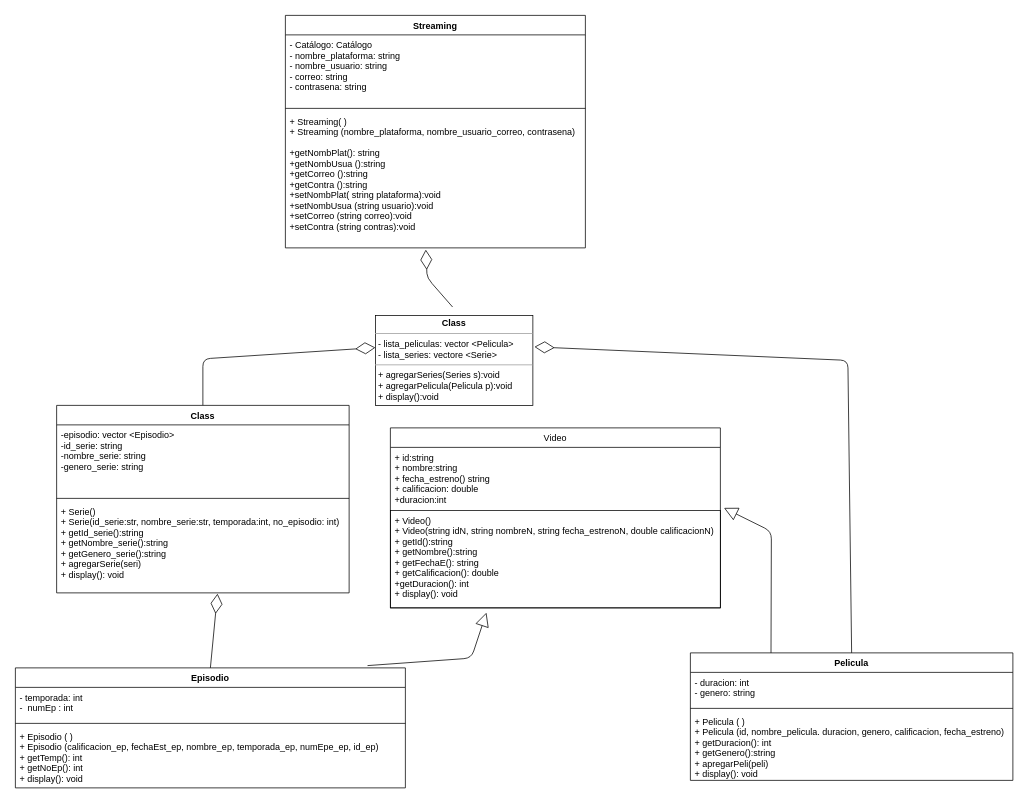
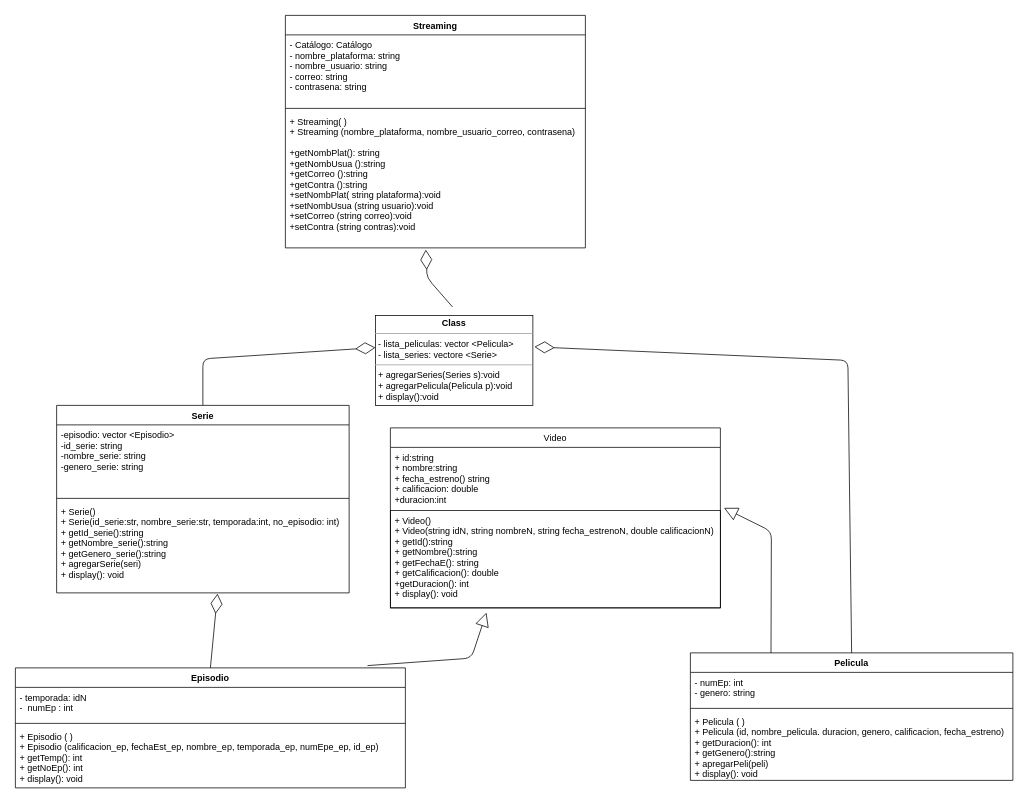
  <mxCell id="0" />
  <mxCell id="1" parent="0" />
  <mxCell id="2" value="Streaming" style="swimlane;fontStyle=1;align=center;verticalAlign=top;childLayout=stackLayout;horizontal=1;startSize=26;horizontalStack=0;resizeParent=1;resizeParentMax=0;resizeLast=0;collapsible=1;marginBottom=0;" parent="1" vertex="1"><mxGeometry x="380" y="20" width="400" height="310" as="geometry" /></mxCell>
  <mxCell id="3" value="- Catálogo: Catálogo&#10;- nombre_plataforma: string&#10;- nombre_usuario: string&#10;- correo: string&#10;- contrasena: string " style="text;strokeColor=none;fillColor=none;align=left;verticalAlign=top;spacingLeft=4;spacingRight=4;overflow=hidden;rotatable=0;points=[[0,0.5],[1,0.5]];portConstraint=eastwest;" parent="2" vertex="1"><mxGeometry y="26" width="400" height="94" as="geometry" /></mxCell>
  <mxCell id="4" value="" style="line;strokeWidth=1;fillColor=none;align=left;verticalAlign=middle;spacingTop=-1;spacingLeft=3;spacingRight=3;rotatable=0;labelPosition=right;points=[];portConstraint=eastwest;" parent="2" vertex="1"><mxGeometry y="120" width="400" height="8" as="geometry" /></mxCell>
  <mxCell id="5" value="+ Streaming( )&#10;+ Streaming (nombre_plataforma, nombre_usuario_correo, contrasena)&#10;&#10;+getNombPlat(): string&#10;+getNombUsua ():string&#10;+getCorreo ():string&#10;+getContra ():string&#10;+setNombPlat( string plataforma):void&#10;+setNombUsua (string usuario):void&#10;+setCorreo (string correo):void&#10;+setContra (string contras):void" style="text;strokeColor=none;fillColor=none;align=left;verticalAlign=top;spacingLeft=4;spacingRight=4;overflow=hidden;rotatable=0;points=[[0,0.5],[1,0.5]];portConstraint=eastwest;" parent="2" vertex="1"><mxGeometry y="128" width="400" height="182" as="geometry" /></mxCell>
  <mxCell id="6" value="Episodio" style="swimlane;fontStyle=1;align=center;verticalAlign=top;childLayout=stackLayout;horizontal=1;startSize=26;horizontalStack=0;resizeParent=1;resizeParentMax=0;resizeLast=0;collapsible=1;marginBottom=0;" parent="1" vertex="1"><mxGeometry x="20" y="890" width="520" height="160" as="geometry" /></mxCell>
- <mxCell id="7" value="- temporada: int&#10;-  numEp : int&#10;" style="text;strokeColor=none;fillColor=none;align=left;verticalAlign=top;spacingLeft=4;spacingRight=4;overflow=hidden;rotatable=0;points=[[0,0.5],[1,0.5]];portConstraint=eastwest;" parent="6" vertex="1"><mxGeometry y="26" width="520" height="44" as="geometry" /></mxCell>
+ <mxCell id="7" value="- temporada: idN&#10;-  numEp : int&#10;" style="text;strokeColor=none;fillColor=none;align=left;verticalAlign=top;spacingLeft=4;spacingRight=4;overflow=hidden;rotatable=0;points=[[0,0.5],[1,0.5]];portConstraint=eastwest;" parent="6" vertex="1"><mxGeometry y="26" width="520" height="44" as="geometry" /></mxCell>
  <mxCell id="8" value="" style="line;strokeWidth=1;fillColor=none;align=left;verticalAlign=middle;spacingTop=-1;spacingLeft=3;spacingRight=3;rotatable=0;labelPosition=right;points=[];portConstraint=eastwest;" parent="6" vertex="1"><mxGeometry y="70" width="520" height="8" as="geometry" /></mxCell>
  <mxCell id="9" value="+ Episodio ( )&#10;+ Episodio (calificacion_ep, fechaEst_ep, nombre_ep, temporada_ep, numEpe_ep, id_ep)&#10;+ getTemp(): int&#10;+ getNoEp(): int&#10;+ display(): void&#10;" style="text;strokeColor=none;fillColor=none;align=left;verticalAlign=top;spacingLeft=4;spacingRight=4;overflow=hidden;rotatable=0;points=[[0,0.5],[1,0.5]];portConstraint=eastwest;" parent="6" vertex="1"><mxGeometry y="78" width="520" height="82" as="geometry" /></mxCell>
  <mxCell id="10" value="Pelicula" style="swimlane;fontStyle=1;align=center;verticalAlign=top;childLayout=stackLayout;horizontal=1;startSize=26;horizontalStack=0;resizeParent=1;resizeParentMax=0;resizeLast=0;collapsible=1;marginBottom=0;" parent="1" vertex="1"><mxGeometry x="920" y="870" width="430" height="170" as="geometry" /></mxCell>
- <mxCell id="11" value="- duracion: int &#10;- genero: string&#10;" style="text;strokeColor=none;fillColor=none;align=left;verticalAlign=top;spacingLeft=4;spacingRight=4;overflow=hidden;rotatable=0;points=[[0,0.5],[1,0.5]];portConstraint=eastwest;" parent="10" vertex="1"><mxGeometry y="26" width="430" height="44" as="geometry" /></mxCell>
+ <mxCell id="11" value="- numEp: int &#10;- genero: string&#10;" style="text;strokeColor=none;fillColor=none;align=left;verticalAlign=top;spacingLeft=4;spacingRight=4;overflow=hidden;rotatable=0;points=[[0,0.5],[1,0.5]];portConstraint=eastwest;" parent="10" vertex="1"><mxGeometry y="26" width="430" height="44" as="geometry" /></mxCell>
  <mxCell id="12" value="" style="line;strokeWidth=1;fillColor=none;align=left;verticalAlign=middle;spacingTop=-1;spacingLeft=3;spacingRight=3;rotatable=0;labelPosition=right;points=[];portConstraint=eastwest;" parent="10" vertex="1"><mxGeometry y="70" width="430" height="8" as="geometry" /></mxCell>
  <mxCell id="13" value="+ Pelicula ( )&#10;+ Pelicula (id, nombre_pelicula. duracion, genero, calificacion, fecha_estreno)&#10;+ getDuracion(): int&#10;+ getGenero():string&#10;+ apregarPeli(peli)&#10;+ display(): void" style="text;strokeColor=none;fillColor=none;align=left;verticalAlign=top;spacingLeft=4;spacingRight=4;overflow=hidden;rotatable=0;points=[[0,0.5],[1,0.5]];portConstraint=eastwest;" parent="10" vertex="1"><mxGeometry y="78" width="430" height="92" as="geometry" /></mxCell>
  <mxCell id="14" value="" style="endArrow=diamondThin;endFill=0;endSize=24;html=1;exitX=0.5;exitY=0;exitDx=0;exitDy=0;entryX=0.55;entryY=1.009;entryDx=0;entryDy=0;entryPerimeter=0;" parent="1" source="6" target="24" edge="1"><mxGeometry width="160" relative="1" as="geometry"><mxPoint x="500" y="840" as="sourcePoint" /><mxPoint x="270.18" y="1130" as="targetPoint" /><Array as="points" /></mxGeometry></mxCell>
  <mxCell id="15" value="" style="endArrow=diamondThin;endFill=0;endSize=24;html=1;exitX=0.5;exitY=0;exitDx=0;exitDy=0;entryX=0;entryY=0.5;entryDx=0;entryDy=0;" parent="1" source="21" edge="1"><mxGeometry width="160" relative="1" as="geometry"><mxPoint x="285" y="830" as="sourcePoint" /><mxPoint x="500" y="463" as="targetPoint" /><Array as="points"><mxPoint x="270" y="478" /></Array></mxGeometry></mxCell>
  <mxCell id="16" value="" style="endArrow=diamondThin;endFill=0;endSize=24;html=1;entryX=1.01;entryY=0.35;entryDx=0;entryDy=0;exitX=0.5;exitY=0;exitDx=0;exitDy=0;entryPerimeter=0;" parent="1" source="10" target="27" edge="1"><mxGeometry width="160" relative="1" as="geometry"><mxPoint x="330" y="820" as="sourcePoint" /><mxPoint x="740" y="463" as="targetPoint" /><Array as="points"><mxPoint x="1130" y="480" /></Array></mxGeometry></mxCell>
  <mxCell id="17" value="Video" style="swimlane;fontStyle=0;childLayout=stackLayout;horizontal=1;startSize=26;fillColor=none;horizontalStack=0;resizeParent=1;resizeParentMax=0;resizeLast=0;collapsible=1;marginBottom=0;strokeColor=default;" parent="1" vertex="1"><mxGeometry x="520" y="570" width="440" height="240" as="geometry" /></mxCell>
  <mxCell id="18" value="+ id:string&#10;+ nombre:string&#10;+ fecha_estreno() string&#10;+ calificacion: double&#10;+duracion:int" style="text;strokeColor=none;fillColor=none;align=left;verticalAlign=top;spacingLeft=4;spacingRight=4;overflow=hidden;rotatable=0;points=[[0,0.5],[1,0.5]];portConstraint=eastwest;" parent="17" vertex="1"><mxGeometry y="26" width="440" height="84" as="geometry" /></mxCell>
  <mxCell id="19" value="+ Video()&#10;+ Video(string idN, string nombreN, string fecha_estrenoN, double calificacionN)&#10;+ getId():string&#10;+ getNombre():string&#10;+ getFechaE(): string&#10;+ getCalificacion(): double&#10;+getDuracion(): int&#10;+ display(): void" style="text;strokeColor=default;fillColor=none;align=left;verticalAlign=top;spacingLeft=4;spacingRight=4;overflow=hidden;rotatable=0;points=[[0,0.5],[1,0.5]];portConstraint=eastwest;" parent="17" vertex="1"><mxGeometry y="110" width="440" height="130" as="geometry" /></mxCell>
  <mxCell id="20" value="" style="endArrow=diamondThin;endFill=0;endSize=24;html=1;entryX=0.468;entryY=1.013;entryDx=0;entryDy=0;entryPerimeter=0;exitX=0.429;exitY=-0.013;exitDx=0;exitDy=0;exitPerimeter=0;" parent="1" target="5" edge="1"><mxGeometry width="160" relative="1" as="geometry"><mxPoint x="602.96" y="408.856" as="sourcePoint" /><mxPoint x="540" y="488" as="targetPoint" /><Array as="points"><mxPoint x="569" y="370" /></Array></mxGeometry></mxCell>
- <mxCell id="21" value="Class" style="swimlane;fontStyle=1;align=center;verticalAlign=top;childLayout=stackLayout;horizontal=1;startSize=26;horizontalStack=0;resizeParent=1;resizeParentMax=0;resizeLast=0;collapsible=1;marginBottom=0;" parent="1" vertex="1"><mxGeometry x="75" y="540" width="390" height="250" as="geometry" /></mxCell>
+ <mxCell id="21" value="Serie" style="swimlane;fontStyle=1;align=center;verticalAlign=top;childLayout=stackLayout;horizontal=1;startSize=26;horizontalStack=0;resizeParent=1;resizeParentMax=0;resizeLast=0;collapsible=1;marginBottom=0;" parent="1" vertex="1"><mxGeometry x="75" y="540" width="390" height="250" as="geometry" /></mxCell>
  <mxCell id="22" value="-episodio: vector &lt;Episodio&gt;&#10;-id_serie: string&#10;-nombre_serie: string&#10;-genero_serie: string" style="text;strokeColor=none;fillColor=none;align=left;verticalAlign=top;spacingLeft=4;spacingRight=4;overflow=hidden;rotatable=0;points=[[0,0.5],[1,0.5]];portConstraint=eastwest;" parent="21" vertex="1"><mxGeometry y="26" width="390" height="94" as="geometry" /></mxCell>
  <mxCell id="23" value="" style="line;strokeWidth=1;fillColor=none;align=left;verticalAlign=middle;spacingTop=-1;spacingLeft=3;spacingRight=3;rotatable=0;labelPosition=right;points=[];portConstraint=eastwest;" parent="21" vertex="1"><mxGeometry y="120" width="390" height="8" as="geometry" /></mxCell>
  <mxCell id="24" value="+ Serie()&#10;+ Serie(id_serie:str, nombre_serie:str, temporada:int, no_episodio: int)&#10;+ getId_serie():string&#10;+ getNombre_serie():string&#10;+ getGenero_serie():string&#10;+ agregarSerie(seri)&#10;+ display(): void&#10;" style="text;strokeColor=none;fillColor=none;align=left;verticalAlign=top;spacingLeft=4;spacingRight=4;overflow=hidden;rotatable=0;points=[[0,0.5],[1,0.5]];portConstraint=eastwest;" parent="21" vertex="1"><mxGeometry y="128" width="390" height="122" as="geometry" /></mxCell>
  <mxCell id="25" value="" style="endArrow=block;endSize=16;endFill=0;html=1;entryX=1.011;entryY=-0.025;entryDx=0;entryDy=0;entryPerimeter=0;exitX=0.25;exitY=0;exitDx=0;exitDy=0;" parent="1" source="10" target="19" edge="1"><mxGeometry width="160" relative="1" as="geometry"><mxPoint x="790" y="820" as="sourcePoint" /><mxPoint x="1040" y="730" as="targetPoint" /><Array as="points"><mxPoint x="1028" y="708" /></Array></mxGeometry></mxCell>
  <mxCell id="26" value="" style="endArrow=block;endSize=16;endFill=0;html=1;entryX=0.291;entryY=1.049;entryDx=0;entryDy=0;entryPerimeter=0;exitX=0.903;exitY=-0.019;exitDx=0;exitDy=0;exitPerimeter=0;" parent="1" source="6" target="19" edge="1"><mxGeometry width="160" relative="1" as="geometry"><mxPoint x="530" y="1000" as="sourcePoint" /><mxPoint x="722.31" y="707.75" as="targetPoint" /><Array as="points"><mxPoint x="628" y="877" /></Array></mxGeometry></mxCell>
  <mxCell id="27" value="&lt;p style=&quot;margin: 0px ; margin-top: 4px ; text-align: center&quot;&gt;&lt;b&gt;Class&lt;/b&gt;&lt;/p&gt;&lt;hr size=&quot;1&quot;&gt;&lt;p style=&quot;margin: 0px ; margin-left: 4px&quot;&gt;- lista_peliculas: vector &amp;lt;Pelicula&amp;gt;&lt;/p&gt;&lt;p style=&quot;margin: 0px ; margin-left: 4px&quot;&gt;- lista_series: vectore &amp;lt;Serie&amp;gt;&lt;/p&gt;&lt;hr size=&quot;1&quot;&gt;&lt;p style=&quot;margin: 0px ; margin-left: 4px&quot;&gt;+ agregarSeries(Series s):void&lt;/p&gt;&lt;p style=&quot;margin: 0px ; margin-left: 4px&quot;&gt;+ agregarPelicula(Pelicula p):void&lt;/p&gt;&lt;p style=&quot;margin: 0px ; margin-left: 4px&quot;&gt;+ display():void&lt;/p&gt;" style="verticalAlign=top;align=left;overflow=fill;fontSize=12;fontFamily=Helvetica;html=1;" vertex="1" parent="1"><mxGeometry x="500" y="420" width="210" height="120" as="geometry" /></mxCell>
